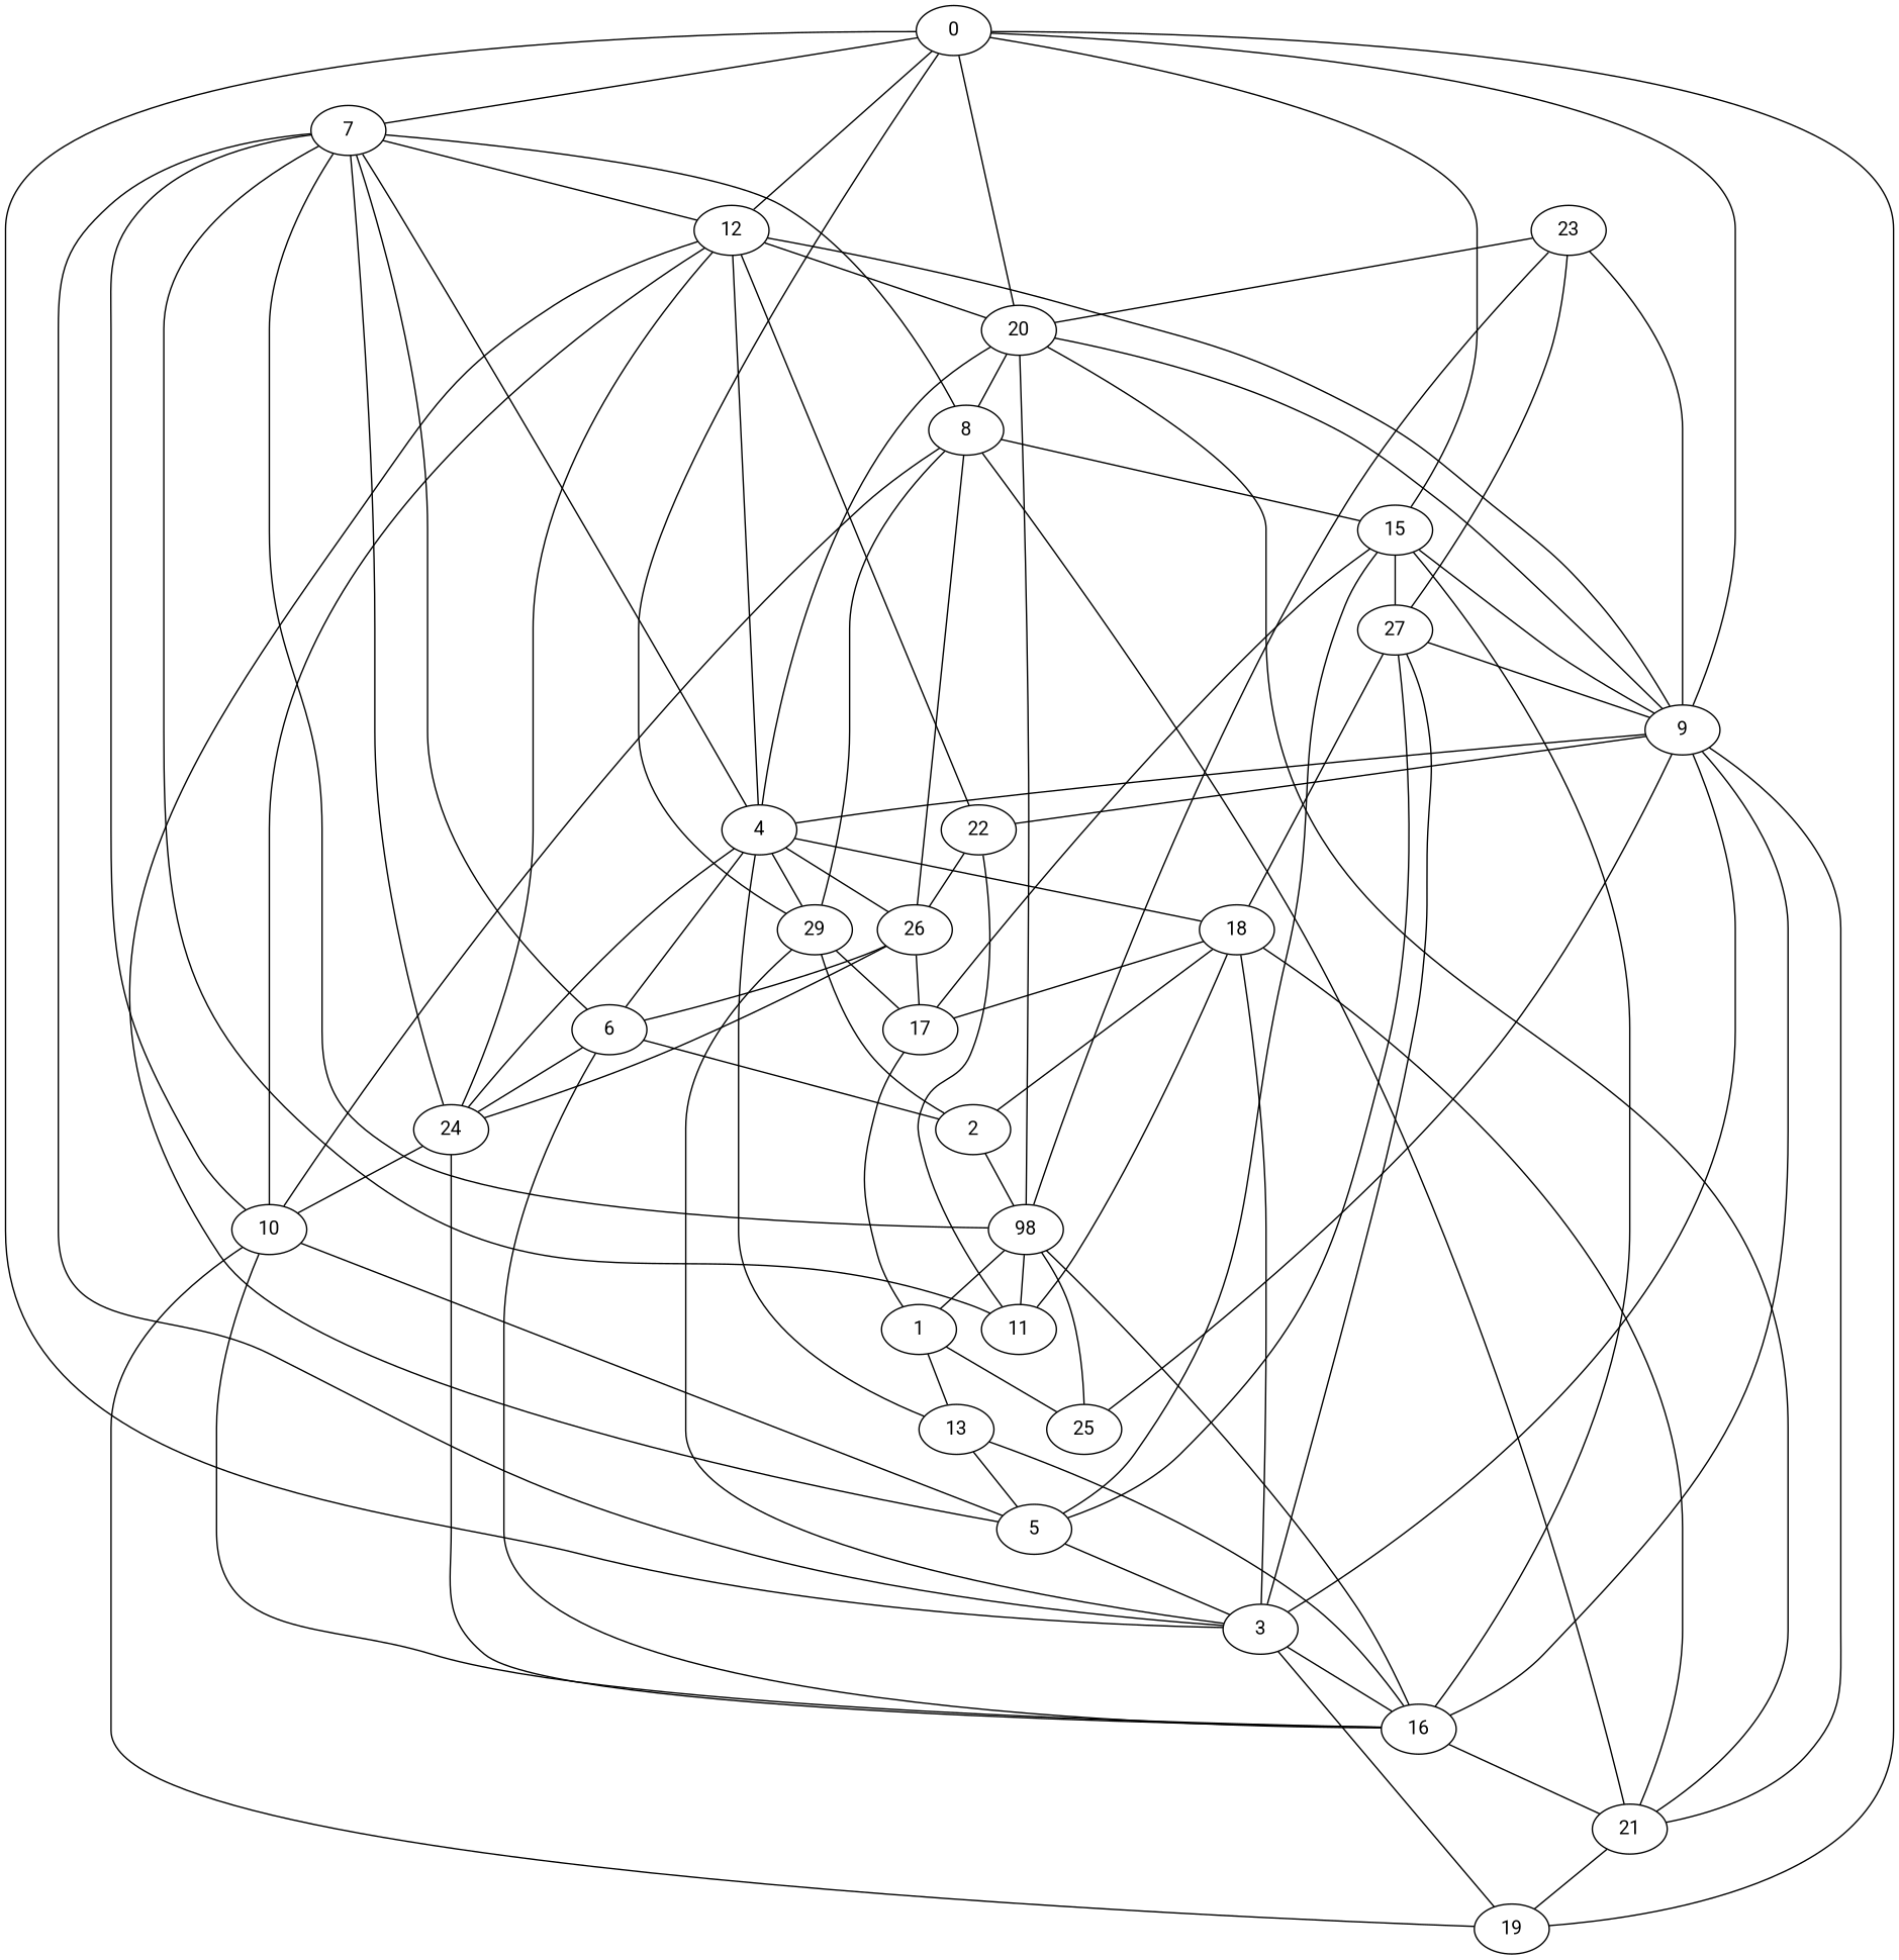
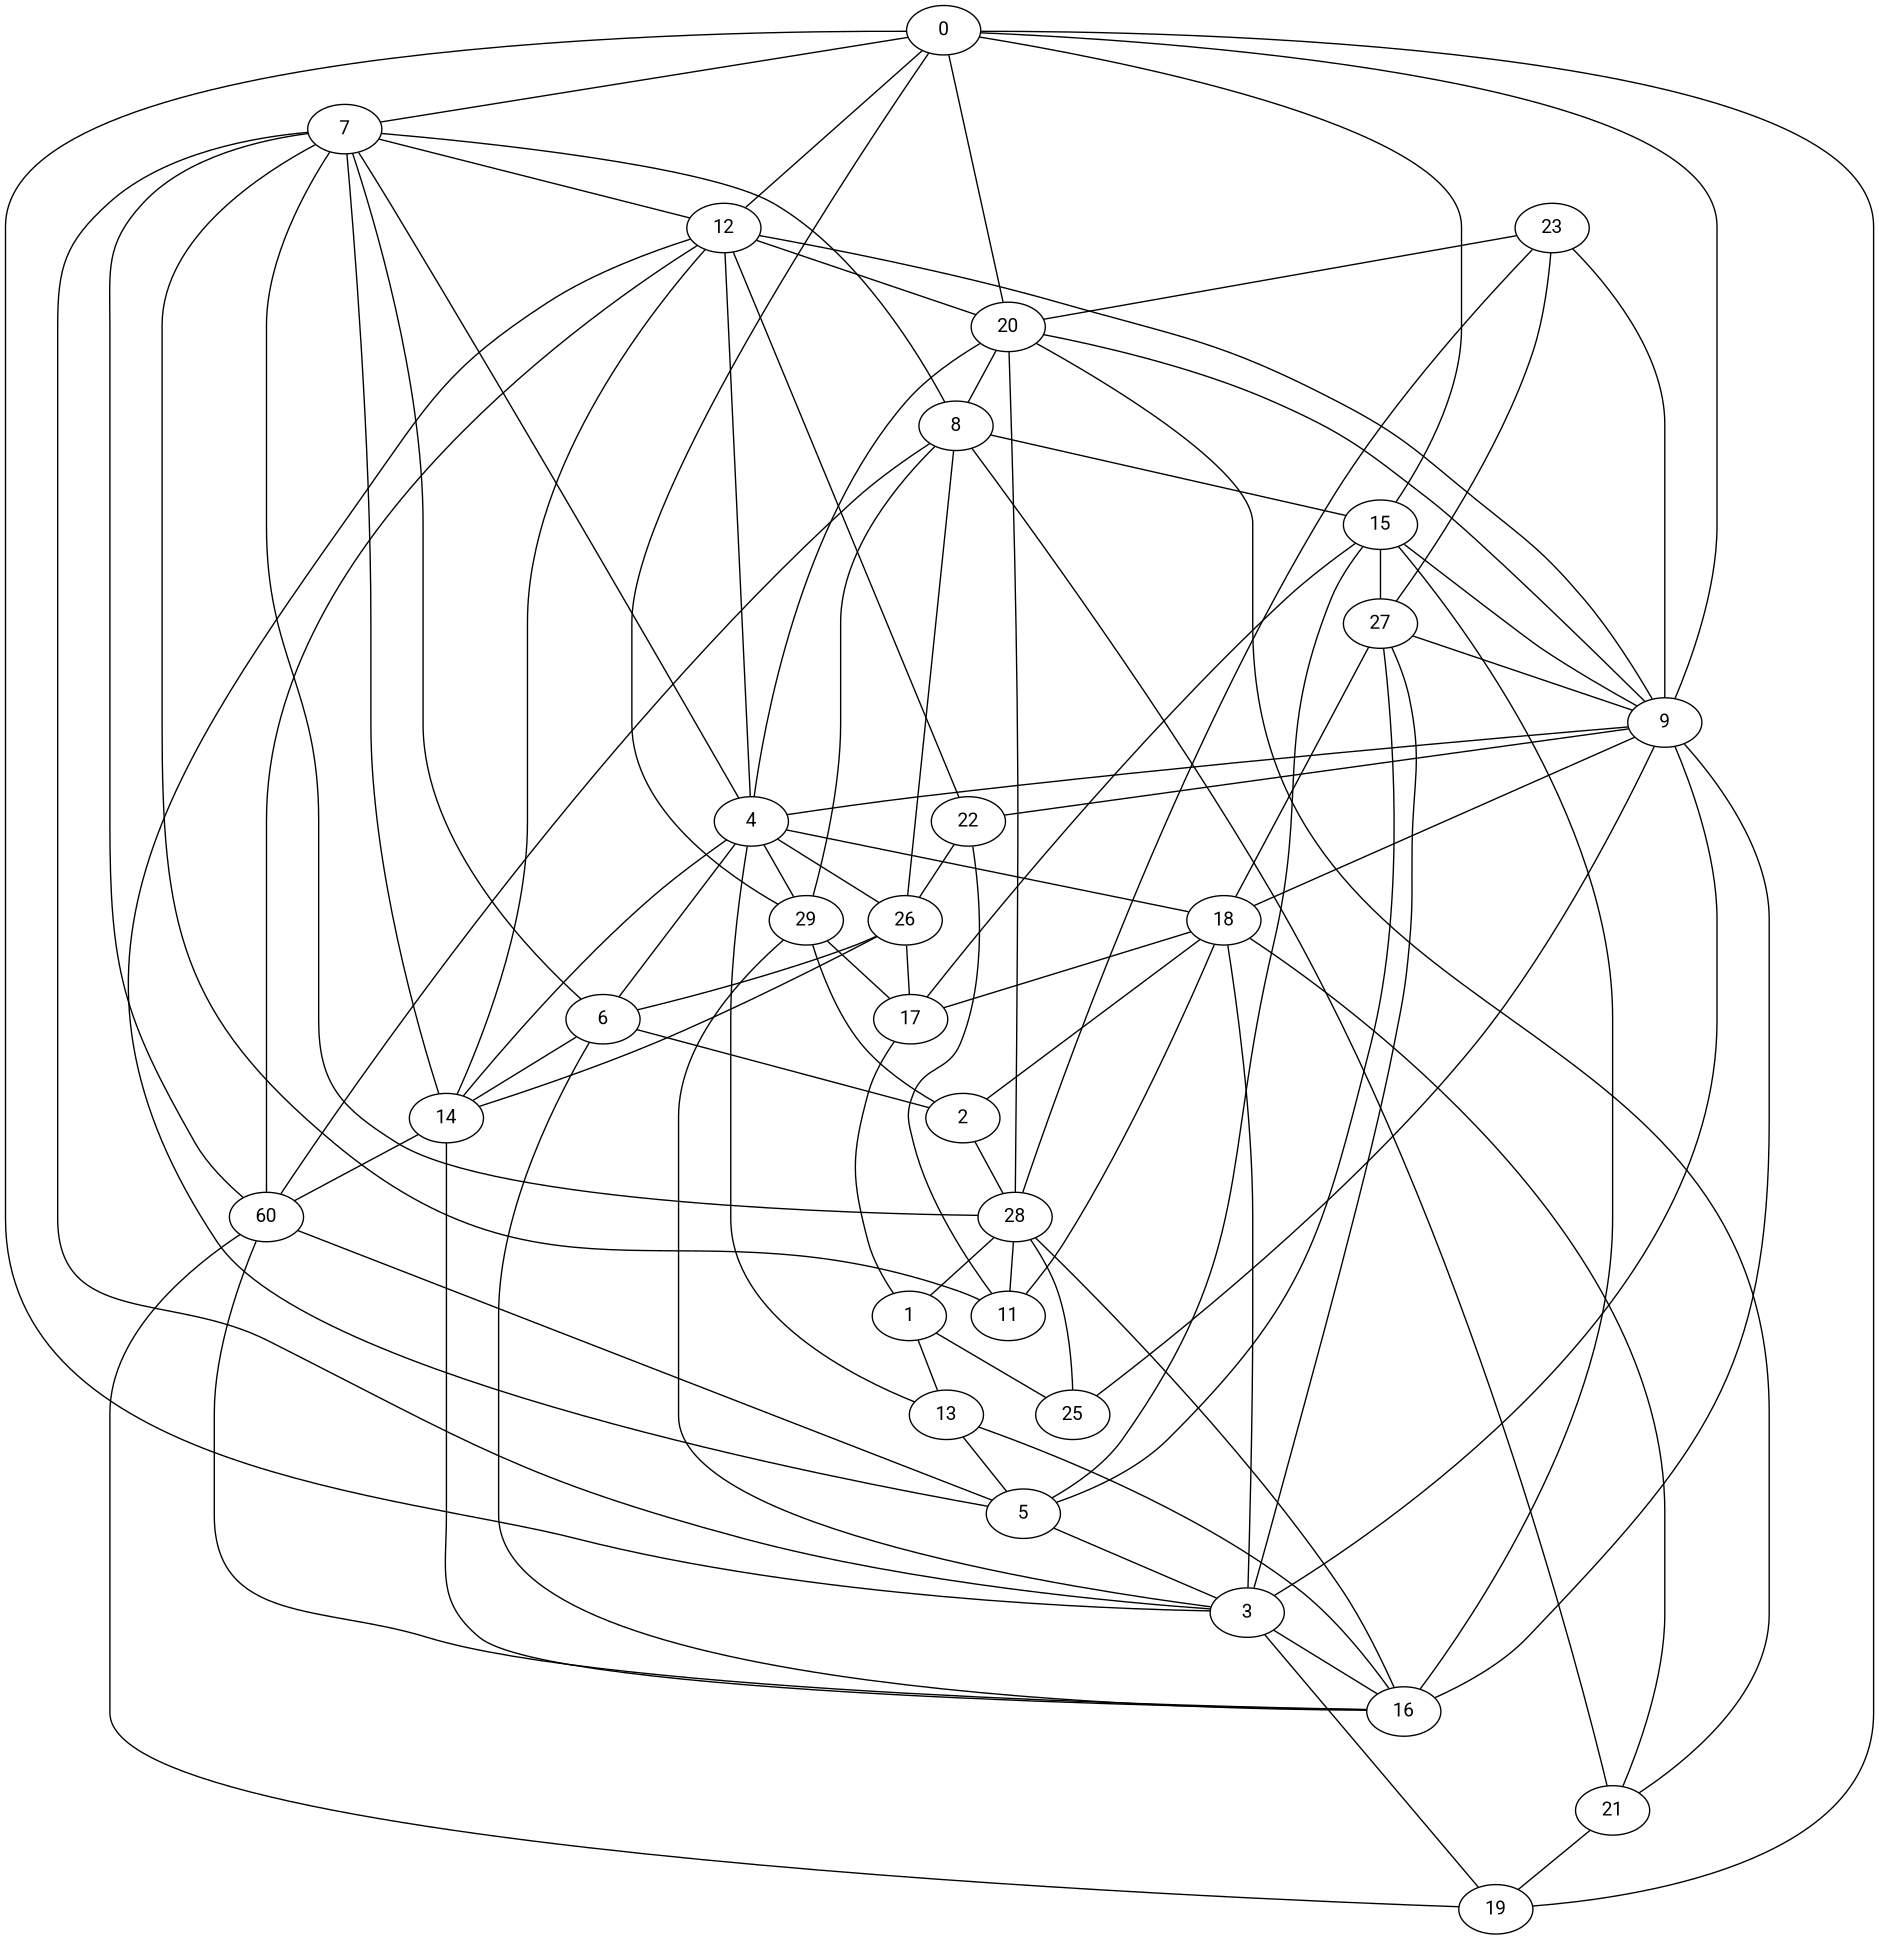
  graph {
    fontname=Roboto
    node [fontname=Roboto]
    edge [Label=0.34 fontname=Roboto]
    0 [Label="0 (0.00)"]
    7 [Label="7 (0.00)"]
    12 [Label="12 (0.00)"]
    15 [Label="15 (0.00)"]
    20 [Label="20 (0.00)"]
    29 [Label="29 (0.00)"]
    4 [Label="4 (0.00)"]
    6 [Label="6 (0.00)"]
    8 [Label="8 (0.00)"]
-   24 [Label="24 (0.00)"]
+   24 [Label="24 (0.00)" label=14]
    22 [Label="22 (0.00)"]
-   10 [Label="10 (0.00)"]
+   10 [Label="10 (0.00)" label=60]
    9 [Label="9 (0.00)"]
    5 [Label="5 (0.00)"]
    17 [Label="17 (0.00)"]
    27 [Label="27 (0.00)"]
    2 [Label="2 (0.00)"]
    3 [Label="3 (0.00)"]
    1 [Label="1 (0.00)"]
    13 [Label="13 (0.00)"]
    25 [Label="25 (0.00)"]
-   28 [Label="28 (0.00)" label=98]
+   28 [Label="28 (0.00)"]
    16 [Label="16 (0.00)"]
    11 [Label="11 (0.00)"]
    21 [Label="21 (0.00)"]
    18 [Label="18 (0.00)"]
    26 [Label="26 (0.00)"]
    19 [Label="19 (0.00)"]
    23 [Label="23 (0.00)"]
    0 -- 7
    0 -- 12 [Label=0.27]
    0 -- 15 [Label=0.54]
    0 -- 20 [Label=0.45]
    0 -- 29 [Label=0.99]
    7 -- 12 [Label=0.99]
    7 -- 4 [Label=0.69]
    7 -- 6 [Label=0.26]
    7 -- 8 [Label=0.23]
    12 -- 20 [Label=0.58]
    12 -- 4 [Label=0.42]
    12 -- 24 [Label=0.14]
    12 -- 22 [Label=0.98]
    12 -- 10 [Label=0.56]
    15 -- 9 [Label=0.76]
    15 -- 5 [Label=0.15]
    15 -- 17 [Label=0.55]
    15 -- 27 [Label=0.40]
    20 -- 8 [Label=0.88]
    29 -- 17 [Label=0.87]
    29 -- 2 [Label=0.98]
    29 -- 3 [Label=0.51]
    4 -- 20 [Label=0.30]
    4 -- 29 [Label=0.43]
    4 -- 6 [Label=0.07]
    4 -- 13 [Label=0.75]
    4 -- 18 [Label=0.73]
    4 -- 26 [Label=0.49]
    6 -- 24 [Label=0.31]
    6 -- 2 [Label=0.70]
    6 -- 16 [Label=0.24]
    8 -- 15 [Label=0.20]
    8 -- 29 [Label=0.30]
    8 -- 21 [Label=0.24]
    8 -- 26 [Label=0.75]
    24 -- 7 [Label=0.40]
    24 -- 4 [Label=0.45]
    24 -- 10 [Label=0.44]
    24 -- 16 [Label=0.32]
    24 -- 26 [Label=0.22]
    22 -- 11 [Label=0.58]
    22 -- 26 [Label=0.03]
    10 -- 7 [Label=0.44]
    10 -- 8 [Label=0.95]
    10 -- 5 [Label=0.40]
    10 -- 16 [Label=0.83]
    10 -- 19 [Label=0.18]
    9 -- 0 [Label=0.77]
    9 -- 12 [Label=0.49]
    9 -- 20 [Label=0.85]
    9 -- 4 [Label=0.62]
    9 -- 22 [Label=0.63]
    9 -- 25 [Label=0.44]
    9 -- 16 [Label=0.82]
-   9 -- 21 [Label=0.24]
+   9 -- 18 [Label=0.24]
    5 -- 12 [Label=0.08]
    5 -- 3 [Label=0.36]
    17 -- 1 [Label=0.09]
    27 -- 9 [Label=0.88]
    27 -- 5 [Label=0.67]
    27 -- 3 [Label=0.95]
    27 -- 18 [Label=0.06]
    2 -- 28 [Label=0.05]
    3 -- 0 [Label=0.65]
    3 -- 7 [Label=0.48]
    3 -- 9 [Label=0.02]
    3 -- 16 [Label=0.41]
    1 -- 13 [Label=0.14]
    1 -- 25 [Label=0.89]
    13 -- 5 [Label=0.57]
    28 -- 7 [Label=0.56]
    28 -- 20 [Label=0.33]
    28 -- 1 [Label=0.01]
    28 -- 25 [Label=0.21]
    28 -- 16 [Label=0.39]
    28 -- 11 [Label=0.61]
    16 -- 15
    16 -- 13 [Label=0.02]
-   16 -- 21 [Label=0.64]
    11 -- 7 [Label=0.52]
    11 -- 18 [Label=0.98]
    21 -- 20 [Label=0.68]
    21 -- 19 [Label=0.49]
    18 -- 17 [Label=0.05]
    18 -- 2 [Label=0.99]
    18 -- 3
    18 -- 21 [Label=0.86]
    26 -- 6 [Label=0.61]
    26 -- 17 [Label=0.12]
    19 -- 0 [Label=0.20]
    19 -- 3 [Label=0.01]
    23 -- 20 [Label=0.92]
    23 -- 9 [Label=0.32]
    23 -- 27 [Label=0.54]
    23 -- 28 [Label=0.09]
  }
